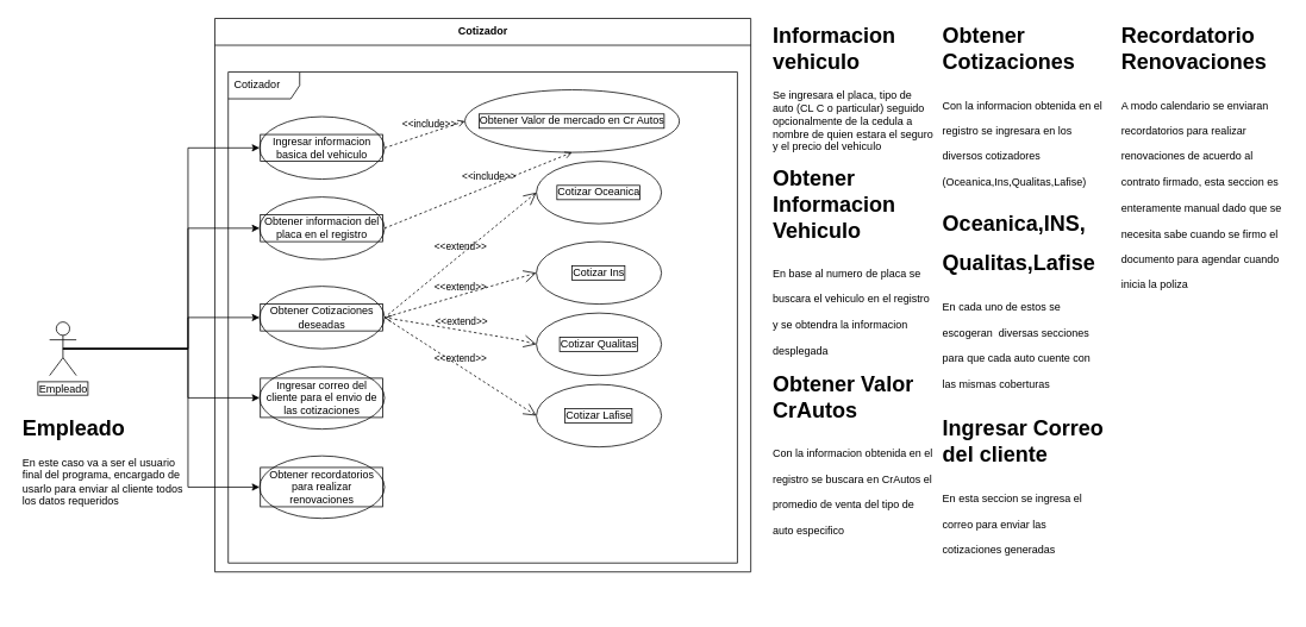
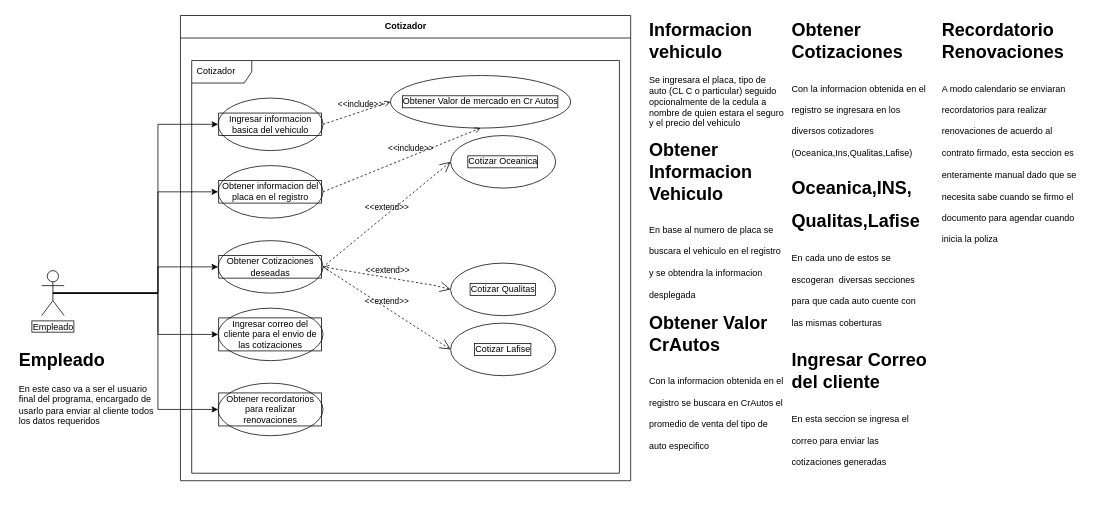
  <mxCell id="0" />
  <mxCell id="1" parent="0" />
  <mxCell id="2" value="Cotizador" style="swimlane;fontStyle=1;align=center;horizontal=1;startSize=30;collapsible=0;html=1;" parent="1" vertex="1"><mxGeometry x="240" y="20" width="600" height="620" as="geometry" /></mxCell>
  <mxCell id="3" value="Cotizador" style="shape=umlFrame;tabPosition=left;html=1;boundedLbl=1;labelInHeader=1;width=80;height=30;swimlaneFillColor=#ffffff;align=left;spacingLeft=5;" parent="2" vertex="1"><mxGeometry width="570" height="550" relative="1" as="geometry"><mxPoint x="15" y="60" as="offset" /></mxGeometry></mxCell>
  <mxCell id="4" value="Obtener informacion del placa en el registro" style="ellipse;whiteSpace=wrap;html=1;labelBorderColor=default;" parent="2" vertex="1"><mxGeometry x="50" y="200" width="140" height="70" as="geometry" /></mxCell>
  <mxCell id="5" value="Ingresar informacion basica del vehiculo" style="shape=ellipse;html=1;strokeWidth=1;fontStyle=0;whiteSpace=wrap;align=center;perimeter=ellipsePerimeter;labelBorderColor=default;" parent="2" vertex="1"><mxGeometry x="50" y="110" width="140" height="70" as="geometry" /></mxCell>
  <mxCell id="6" value="Obtener Cotizaciones deseadas" style="ellipse;whiteSpace=wrap;html=1;labelBorderColor=default;" parent="2" vertex="1"><mxGeometry x="50" y="300" width="140" height="70" as="geometry" /></mxCell>
- <mxCell id="7" value="Cotizar Ins" style="ellipse;whiteSpace=wrap;html=1;labelBorderColor=default;" parent="2" vertex="1"><mxGeometry x="360" y="250" width="140" height="70" as="geometry" /></mxCell>
  <mxCell id="8" value="Cotizar Qualitas" style="ellipse;whiteSpace=wrap;html=1;labelBorderColor=default;" parent="2" vertex="1"><mxGeometry x="360" y="330" width="140" height="70" as="geometry" /></mxCell>
  <mxCell id="9" value="Cotizar Lafise" style="ellipse;whiteSpace=wrap;html=1;labelBorderColor=default;" parent="2" vertex="1"><mxGeometry x="360" y="410" width="140" height="70" as="geometry" /></mxCell>
  <mxCell id="10" value="Cotizar Oceanica" style="ellipse;whiteSpace=wrap;html=1;labelBorderColor=default;" parent="2" vertex="1"><mxGeometry x="360" y="160" width="140" height="70" as="geometry" /></mxCell>
  <mxCell id="11" value="Obtener Valor de mercado en Cr Autos" style="ellipse;whiteSpace=wrap;html=1;labelBorderColor=default;" parent="2" vertex="1"><mxGeometry x="280" y="80" width="240" height="70" as="geometry" /></mxCell>
  <mxCell id="12" value="&amp;lt;&amp;lt;include&amp;gt;&amp;gt;" style="edgeStyle=none;html=1;endArrow=open;verticalAlign=bottom;dashed=1;labelBackgroundColor=none;rounded=0;exitX=1;exitY=0.5;exitDx=0;exitDy=0;entryX=0.5;entryY=1;entryDx=0;entryDy=0;" parent="2" source="4" target="11" edge="1"><mxGeometry x="0.117" y="1" width="160" relative="1" as="geometry"><mxPoint x="200" y="325" as="sourcePoint" /><mxPoint x="260" y="115" as="targetPoint" /><mxPoint as="offset" /></mxGeometry></mxCell>
  <mxCell id="13" value="Ingresar correo del cliente para el envio de las cotizaciones" style="ellipse;whiteSpace=wrap;html=1;labelBorderColor=default;strokeWidth=1;" parent="2" vertex="1"><mxGeometry x="50" y="390" width="140" height="70" as="geometry" /></mxCell>
  <mxCell id="14" value="&amp;lt;&amp;lt;extend&amp;gt;&amp;gt;" style="edgeStyle=none;html=1;startArrow=open;endArrow=none;startSize=12;verticalAlign=bottom;dashed=1;labelBackgroundColor=none;rounded=0;exitX=0;exitY=0.5;exitDx=0;exitDy=0;entryX=1;entryY=0.5;entryDx=0;entryDy=0;" parent="2" source="9" target="6" edge="1"><mxGeometry width="160" relative="1" as="geometry"><mxPoint x="170" y="350" as="sourcePoint" /><mxPoint x="330" y="350" as="targetPoint" /></mxGeometry></mxCell>
  <mxCell id="15" value="&amp;lt;&amp;lt;extend&amp;gt;&amp;gt;" style="edgeStyle=none;html=1;startArrow=open;endArrow=open;startSize=12;verticalAlign=bottom;dashed=1;labelBackgroundColor=none;rounded=0;entryX=1;entryY=0.5;entryDx=0;entryDy=0;exitX=0;exitY=0.5;exitDx=0;exitDy=0;" parent="2" source="8" target="6" edge="1"><mxGeometry width="160" relative="1" as="geometry"><mxPoint x="370" y="455" as="sourcePoint" /><mxPoint x="200" y="335" as="targetPoint" /><Array as="points"><mxPoint x="340" y="360" /></Array></mxGeometry></mxCell>
- <mxCell id="16" value="&amp;lt;&amp;lt;extend&amp;gt;&amp;gt;" style="edgeStyle=none;html=1;startArrow=open;endArrow=none;startSize=12;verticalAlign=bottom;dashed=1;labelBackgroundColor=none;rounded=0;entryX=1;entryY=0.5;entryDx=0;entryDy=0;exitX=0;exitY=0.5;exitDx=0;exitDy=0;" parent="2" source="7" target="6" edge="1"><mxGeometry width="160" relative="1" as="geometry"><mxPoint x="370" y="375" as="sourcePoint" /><mxPoint x="200" y="335" as="targetPoint" /><Array as="points" /></mxGeometry></mxCell>
  <mxCell id="17" value="&amp;lt;&amp;lt;extend&amp;gt;&amp;gt;" style="edgeStyle=none;html=1;startArrow=open;endArrow=none;startSize=12;verticalAlign=bottom;dashed=1;labelBackgroundColor=none;rounded=0;entryX=1;entryY=0.5;entryDx=0;entryDy=0;exitX=0;exitY=0.5;exitDx=0;exitDy=0;" parent="2" source="10" target="6" edge="1"><mxGeometry width="160" relative="1" as="geometry"><mxPoint x="370" y="295" as="sourcePoint" /><mxPoint x="200" y="335" as="targetPoint" /><Array as="points" /></mxGeometry></mxCell>
  <mxCell id="18" value="Obtener recordatorios para realizar renovaciones" style="ellipse;whiteSpace=wrap;html=1;labelBorderColor=default;strokeWidth=1;" parent="2" vertex="1"><mxGeometry x="50" y="490" width="140" height="70" as="geometry" /></mxCell>
  <mxCell id="19" value="&amp;lt;&amp;lt;include&amp;gt;&amp;gt;" style="edgeStyle=none;html=1;endArrow=open;verticalAlign=bottom;dashed=1;labelBackgroundColor=none;rounded=0;exitX=1;exitY=0.5;exitDx=0;exitDy=0;entryX=0;entryY=0.5;entryDx=0;entryDy=0;" parent="2" source="5" target="11" edge="1"><mxGeometry x="0.117" y="1" width="160" relative="1" as="geometry"><mxPoint x="200" y="245" as="sourcePoint" /><mxPoint x="290" y="165" as="targetPoint" /><mxPoint as="offset" /></mxGeometry></mxCell>
  <mxCell id="20" style="edgeStyle=orthogonalEdgeStyle;rounded=0;orthogonalLoop=1;jettySize=auto;html=1;exitX=0.5;exitY=0.5;exitDx=0;exitDy=0;exitPerimeter=0;entryX=0;entryY=0.5;entryDx=0;entryDy=0;" parent="1" source="25" target="4" edge="1"><mxGeometry relative="1" as="geometry"><Array as="points"><mxPoint x="210" y="390" /><mxPoint x="210" y="255" /></Array></mxGeometry></mxCell>
  <mxCell id="21" style="edgeStyle=orthogonalEdgeStyle;rounded=0;orthogonalLoop=1;jettySize=auto;html=1;exitX=0.5;exitY=0.5;exitDx=0;exitDy=0;exitPerimeter=0;entryX=0;entryY=0.5;entryDx=0;entryDy=0;" parent="1" source="25" target="5" edge="1"><mxGeometry relative="1" as="geometry"><Array as="points"><mxPoint x="210" y="390" /><mxPoint x="210" y="165" /></Array></mxGeometry></mxCell>
  <mxCell id="22" style="edgeStyle=orthogonalEdgeStyle;rounded=0;orthogonalLoop=1;jettySize=auto;html=1;exitX=0.5;exitY=0.5;exitDx=0;exitDy=0;exitPerimeter=0;entryX=0;entryY=0.5;entryDx=0;entryDy=0;" parent="1" source="25" target="6" edge="1"><mxGeometry relative="1" as="geometry"><Array as="points"><mxPoint x="210" y="390" /><mxPoint x="210" y="355" /></Array></mxGeometry></mxCell>
  <mxCell id="23" style="edgeStyle=orthogonalEdgeStyle;rounded=0;orthogonalLoop=1;jettySize=auto;html=1;exitX=0.5;exitY=0.5;exitDx=0;exitDy=0;exitPerimeter=0;entryX=0;entryY=0.5;entryDx=0;entryDy=0;" parent="1" source="25" target="13" edge="1"><mxGeometry relative="1" as="geometry"><Array as="points"><mxPoint x="210" y="390" /><mxPoint x="210" y="445" /></Array></mxGeometry></mxCell>
  <mxCell id="24" style="edgeStyle=orthogonalEdgeStyle;rounded=0;orthogonalLoop=1;jettySize=auto;html=1;exitX=0.5;exitY=0.5;exitDx=0;exitDy=0;exitPerimeter=0;entryX=0;entryY=0.5;entryDx=0;entryDy=0;" parent="1" source="25" target="18" edge="1"><mxGeometry relative="1" as="geometry"><Array as="points"><mxPoint x="210" y="390" /><mxPoint x="210" y="545" /></Array></mxGeometry></mxCell>
  <mxCell id="25" value="Empleado" style="shape=umlActor;html=1;verticalLabelPosition=bottom;verticalAlign=top;align=center;labelBorderColor=default;" parent="1" vertex="1"><mxGeometry x="55" y="360" width="30" height="60" as="geometry" /></mxCell>
  <mxCell id="26" value="&lt;h1&gt;Empleado&amp;nbsp;&lt;/h1&gt;&lt;div&gt;En este caso va a ser el usuario final del programa, encargado de usarlo para enviar al cliente todos los datos requeridos&lt;/div&gt;&lt;div&gt;&lt;br&gt;&lt;/div&gt;" style="text;html=1;strokeColor=none;fillColor=none;spacing=5;spacingTop=-20;whiteSpace=wrap;overflow=hidden;rounded=0;" vertex="1" parent="1"><mxGeometry x="20" y="460" width="190" height="120" as="geometry" /></mxCell>
  <mxCell id="27" value="&lt;h1&gt;&lt;span style=&quot;background-color: initial;&quot;&gt;Informacion vehiculo&lt;/span&gt;&lt;/h1&gt;&lt;div&gt;Se ingresara el placa, tipo de auto (CL C o particular) seguido opcionalmente de la cedula a nombre de quien estara el seguro y el precio del vehiculo&lt;/div&gt;" style="text;html=1;strokeColor=none;fillColor=none;spacing=5;spacingTop=-20;whiteSpace=wrap;overflow=hidden;rounded=0;" vertex="1" parent="1"><mxGeometry x="860" y="20" width="190" height="160" as="geometry" /></mxCell>
  <mxCell id="28" value="&lt;h1&gt;&lt;span style=&quot;background-color: initial;&quot;&gt;Obtener Informacion Vehiculo&lt;/span&gt;&lt;/h1&gt;&lt;h1&gt;&lt;span style=&quot;font-size: 12px; font-weight: 400;&quot;&gt;En base al numero de placa se buscara el vehiculo en el registro y se obtendra la informacion desplegada&lt;/span&gt;&lt;/h1&gt;&lt;div&gt;&lt;br&gt;&lt;/div&gt;" style="text;html=1;strokeColor=none;fillColor=none;spacing=5;spacingTop=-20;whiteSpace=wrap;overflow=hidden;rounded=0;" vertex="1" parent="1"><mxGeometry x="860" y="180" width="190" height="220" as="geometry" /></mxCell>
  <mxCell id="29" value="&lt;h1&gt;&lt;span style=&quot;background-color: initial;&quot;&gt;Obtener Valor CrAutos&lt;/span&gt;&lt;/h1&gt;&lt;h1&gt;&lt;span style=&quot;font-size: 12px; font-weight: 400;&quot;&gt;Con la informacion obtenida en el registro se buscara en CrAutos el promedio de venta del tipo de auto especifico&lt;/span&gt;&lt;/h1&gt;&lt;div&gt;&lt;br&gt;&lt;/div&gt;" style="text;html=1;strokeColor=none;fillColor=none;spacing=5;spacingTop=-20;whiteSpace=wrap;overflow=hidden;rounded=0;" vertex="1" parent="1"><mxGeometry x="860" y="410" width="190" height="200" as="geometry" /></mxCell>
  <mxCell id="30" value="&lt;h1&gt;&lt;span style=&quot;background-color: initial;&quot;&gt;Obtener Cotizaciones&lt;/span&gt;&lt;/h1&gt;&lt;h1&gt;&lt;span style=&quot;font-size: 12px; font-weight: 400;&quot;&gt;Con la informacion obtenida en el registro se ingresara en los diversos cotizadores (Oceanica,Ins,Qualitas,Lafise)&lt;/span&gt;&lt;/h1&gt;&lt;div&gt;&lt;br&gt;&lt;/div&gt;" style="text;html=1;strokeColor=none;fillColor=none;spacing=5;spacingTop=-20;whiteSpace=wrap;overflow=hidden;rounded=0;" vertex="1" parent="1"><mxGeometry x="1050" y="20" width="190" height="200" as="geometry" /></mxCell>
  <mxCell id="31" value="&lt;h1&gt;&lt;span style=&quot;background-color: initial;&quot;&gt;Oceanica,INS,&lt;/span&gt;&lt;/h1&gt;&lt;h1&gt;&lt;span style=&quot;background-color: initial;&quot;&gt;Qualitas,Lafise&lt;/span&gt;&lt;/h1&gt;&lt;h1&gt;&lt;span style=&quot;font-size: 12px; font-weight: 400;&quot;&gt;En cada uno de estos se escogeran&amp;nbsp; diversas secciones para que cada auto cuente con las mismas coberturas&lt;/span&gt;&lt;/h1&gt;&lt;div&gt;&lt;br&gt;&lt;/div&gt;" style="text;html=1;strokeColor=none;fillColor=none;spacing=5;spacingTop=-20;whiteSpace=wrap;overflow=hidden;rounded=0;" vertex="1" parent="1"><mxGeometry x="1050" y="230" width="190" height="220" as="geometry" /></mxCell>
  <mxCell id="32" value="&lt;h1&gt;Ingresar Correo del cliente&lt;/h1&gt;&lt;h1&gt;&lt;span style=&quot;font-size: 12px; font-weight: 400;&quot;&gt;En esta seccion se ingresa el correo para enviar las cotizaciones generadas&lt;/span&gt;&lt;/h1&gt;&lt;div&gt;&lt;br&gt;&lt;/div&gt;" style="text;html=1;strokeColor=none;fillColor=none;spacing=5;spacingTop=-20;whiteSpace=wrap;overflow=hidden;rounded=0;" vertex="1" parent="1"><mxGeometry x="1050" y="460" width="190" height="220" as="geometry" /></mxCell>
  <mxCell id="33" value="&lt;h1&gt;Recordatorio Renovaciones&lt;/h1&gt;&lt;h1&gt;&lt;span style=&quot;font-size: 12px; font-weight: 400;&quot;&gt;A modo calendario se enviaran recordatorios para realizar renovaciones de acuerdo al contrato firmado, esta seccion es enteramente manual dado que se necesita sabe cuando se firmo el documento para agendar cuando inicia la poliza&lt;/span&gt;&lt;/h1&gt;&lt;div&gt;&lt;br&gt;&lt;/div&gt;" style="text;html=1;strokeColor=none;fillColor=none;spacing=5;spacingTop=-20;whiteSpace=wrap;overflow=hidden;rounded=0;" vertex="1" parent="1"><mxGeometry x="1250" y="20" width="190" height="310" as="geometry" /></mxCell>
